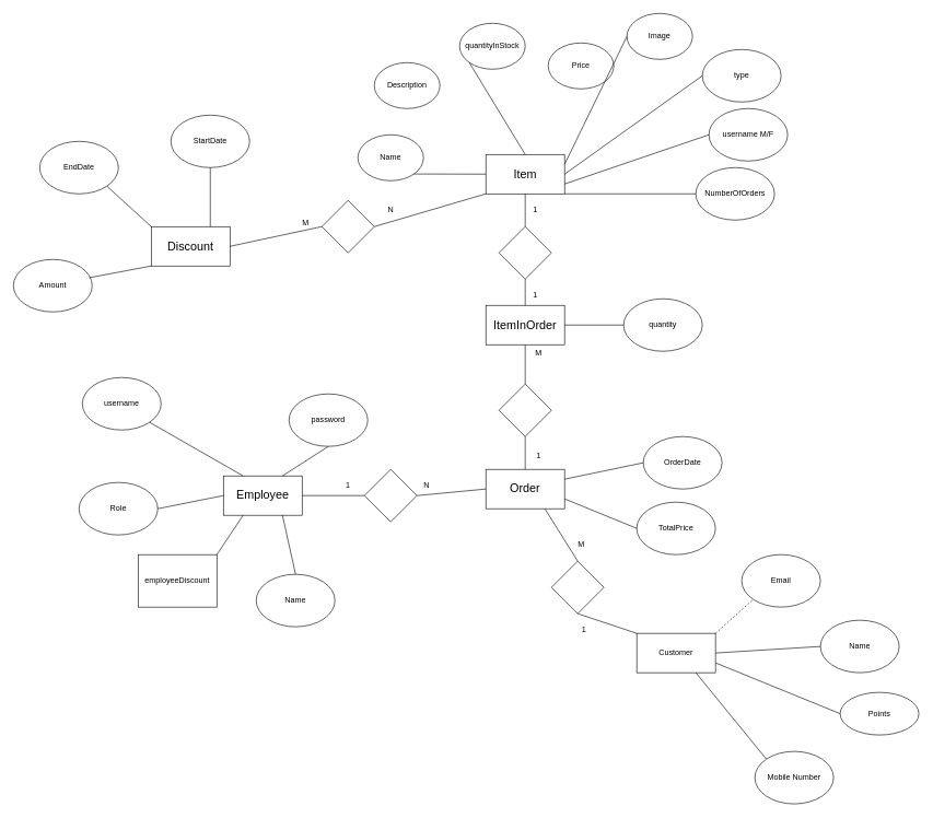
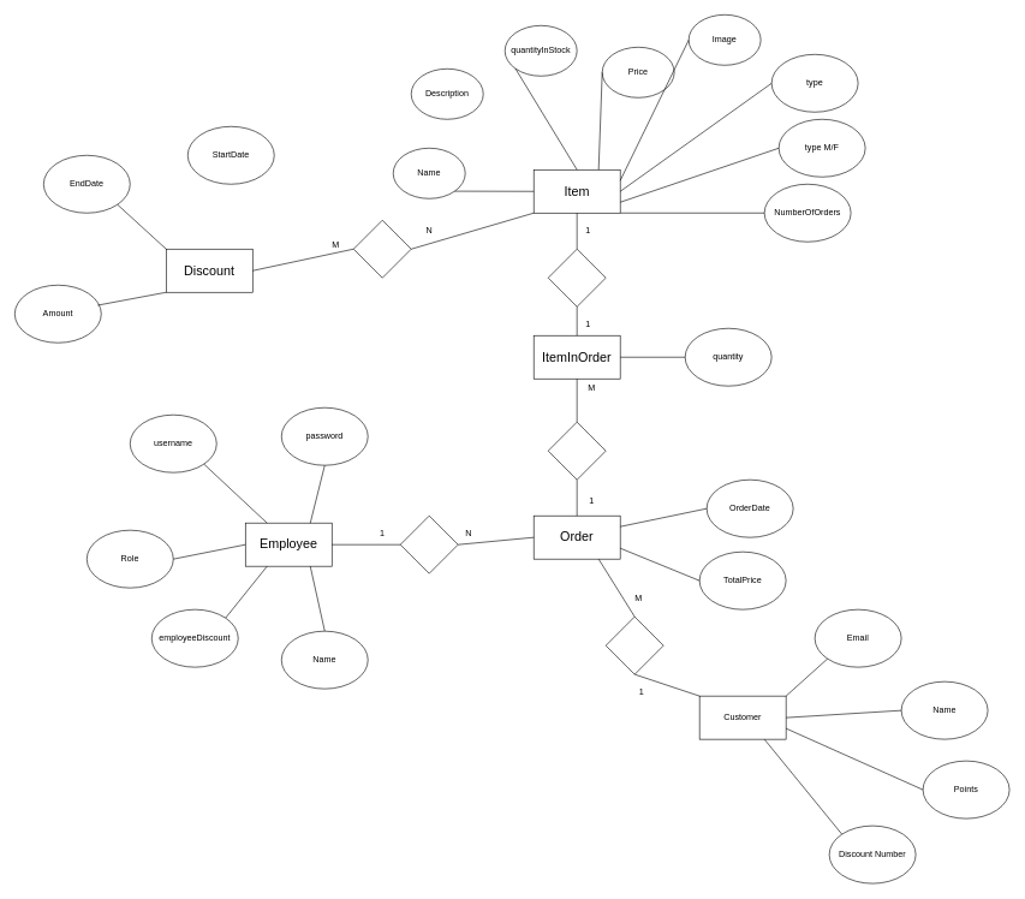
  <mxCell id="0" />
  <mxCell id="1" parent="0" />
  <mxCell id="2" value="&lt;font style=&quot;font-size: 18px;&quot;&gt;Item&lt;/font&gt;" style="rounded=0;whiteSpace=wrap;html=1;" vertex="1" parent="1"><mxGeometry x="740" y="235" width="120" height="60" as="geometry" /></mxCell>
  <mxCell id="3" value="Name" style="ellipse;whiteSpace=wrap;html=1;" vertex="1" parent="1"><mxGeometry x="545" y="205" width="100" height="70" as="geometry" /></mxCell>
  <mxCell id="4" value="Description" style="ellipse;whiteSpace=wrap;html=1;" vertex="1" parent="1"><mxGeometry x="570" y="95" width="100" height="70" as="geometry" /></mxCell>
  <mxCell id="5" value="quantityInStock" style="ellipse;whiteSpace=wrap;html=1;" vertex="1" parent="1"><mxGeometry x="700" y="35" width="100" height="70" as="geometry" /></mxCell>
  <mxCell id="6" value="Price" style="ellipse;whiteSpace=wrap;html=1;" vertex="1" parent="1"><mxGeometry x="835" y="65" width="100" height="70" as="geometry" /></mxCell>
  <mxCell id="7" value="Image" style="ellipse;whiteSpace=wrap;html=1;" vertex="1" parent="1"><mxGeometry x="955" y="20" width="100" height="70" as="geometry" /></mxCell>
  <mxCell id="8" value="" style="endArrow=none;html=1;rounded=0;exitX=1;exitY=1;exitDx=0;exitDy=0;entryX=0;entryY=0.5;entryDx=0;entryDy=0;" edge="1" parent="1" source="3" target="2"><mxGeometry width="50" height="50" relative="1" as="geometry"><mxPoint x="800" y="345" as="sourcePoint" /><mxPoint x="850" y="295" as="targetPoint" /></mxGeometry></mxCell>
  <mxCell id="9" value="" style="endArrow=none;html=1;rounded=0;exitX=0.5;exitY=0;exitDx=0;exitDy=0;entryX=0;entryY=1;entryDx=0;entryDy=0;" edge="1" parent="1" source="2" target="5"><mxGeometry width="50" height="50" relative="1" as="geometry"><mxPoint x="675" y="225" as="sourcePoint" /><mxPoint x="760" y="285" as="targetPoint" /></mxGeometry></mxCell>
+ <mxCell id="10" value="" style="endArrow=none;html=1;rounded=0;exitX=0.75;exitY=0;exitDx=0;exitDy=0;entryX=0;entryY=0.5;entryDx=0;entryDy=0;" edge="1" parent="1" source="2" target="6"><mxGeometry width="50" height="50" relative="1" as="geometry"><mxPoint x="685" y="235" as="sourcePoint" /><mxPoint x="770" y="295" as="targetPoint" /></mxGeometry></mxCell>
  <mxCell id="11" value="" style="endArrow=none;html=1;rounded=0;exitX=1;exitY=0.25;exitDx=0;exitDy=0;entryX=0;entryY=0.5;entryDx=0;entryDy=0;" edge="1" parent="1" source="2" target="7"><mxGeometry width="50" height="50" relative="1" as="geometry"><mxPoint x="695" y="245" as="sourcePoint" /><mxPoint x="780" y="305" as="targetPoint" /></mxGeometry></mxCell>
  <mxCell id="12" value="&lt;span style=&quot;font-size: 18px;&quot;&gt;Order&lt;/span&gt;" style="rounded=0;whiteSpace=wrap;html=1;" vertex="1" parent="1"><mxGeometry x="740" y="715" width="120" height="60" as="geometry" /></mxCell>
  <mxCell id="13" value="TotalPrice" style="ellipse;whiteSpace=wrap;html=1;" vertex="1" parent="1"><mxGeometry x="970" y="765" width="120" height="80" as="geometry" /></mxCell>
  <mxCell id="14" value="&lt;font style=&quot;font-size: 18px;&quot;&gt;ItemInOrder&lt;/font&gt;" style="rounded=0;whiteSpace=wrap;html=1;" vertex="1" parent="1"><mxGeometry x="740" y="465" width="120" height="60" as="geometry" /></mxCell>
  <mxCell id="15" value="" style="endArrow=none;html=1;rounded=0;entryX=0;entryY=0.5;entryDx=0;entryDy=0;exitX=1;exitY=0.75;exitDx=0;exitDy=0;" edge="1" parent="1" source="12" target="13"><mxGeometry width="50" height="50" relative="1" as="geometry"><mxPoint x="770" y="615" as="sourcePoint" /><mxPoint x="820" y="565" as="targetPoint" /></mxGeometry></mxCell>
  <mxCell id="16" value="" style="rhombus;whiteSpace=wrap;html=1;" vertex="1" parent="1"><mxGeometry x="760" y="585" width="80" height="80" as="geometry" /></mxCell>
  <mxCell id="17" value="" style="rhombus;whiteSpace=wrap;html=1;" vertex="1" parent="1"><mxGeometry x="760" y="345" width="80" height="80" as="geometry" /></mxCell>
  <mxCell id="18" value="" style="endArrow=none;html=1;rounded=0;entryX=0.5;entryY=1;entryDx=0;entryDy=0;exitX=0.5;exitY=0;exitDx=0;exitDy=0;" edge="1" parent="1" source="17" target="2"><mxGeometry width="50" height="50" relative="1" as="geometry"><mxPoint x="770" y="425" as="sourcePoint" /><mxPoint x="820" y="375" as="targetPoint" /></mxGeometry></mxCell>
  <mxCell id="19" value="" style="endArrow=none;html=1;rounded=0;entryX=0.5;entryY=1;entryDx=0;entryDy=0;exitX=0.5;exitY=0;exitDx=0;exitDy=0;" edge="1" parent="1" source="14" target="17"><mxGeometry width="50" height="50" relative="1" as="geometry"><mxPoint x="770" y="425" as="sourcePoint" /><mxPoint x="820" y="375" as="targetPoint" /></mxGeometry></mxCell>
  <mxCell id="20" value="" style="endArrow=none;html=1;rounded=0;entryX=0.5;entryY=1;entryDx=0;entryDy=0;" edge="1" parent="1" source="16" target="14"><mxGeometry width="50" height="50" relative="1" as="geometry"><mxPoint x="770" y="655" as="sourcePoint" /><mxPoint x="820" y="605" as="targetPoint" /></mxGeometry></mxCell>
  <mxCell id="21" value="" style="endArrow=none;html=1;rounded=0;entryX=0.5;entryY=1;entryDx=0;entryDy=0;exitX=0.5;exitY=0;exitDx=0;exitDy=0;" edge="1" parent="1" source="12" target="16"><mxGeometry width="50" height="50" relative="1" as="geometry"><mxPoint x="770" y="655" as="sourcePoint" /><mxPoint x="820" y="605" as="targetPoint" /></mxGeometry></mxCell>
  <mxCell id="22" value="1" style="text;html=1;align=center;verticalAlign=middle;resizable=0;points=[];autosize=1;strokeColor=none;fillColor=none;" vertex="1" parent="1"><mxGeometry x="800" y="305" width="30" height="30" as="geometry" /></mxCell>
  <mxCell id="23" value="1" style="text;html=1;align=center;verticalAlign=middle;resizable=0;points=[];autosize=1;strokeColor=none;fillColor=none;" vertex="1" parent="1"><mxGeometry x="800" y="435" width="30" height="30" as="geometry" /></mxCell>
  <mxCell id="24" value="M" style="text;html=1;align=center;verticalAlign=middle;resizable=0;points=[];autosize=1;strokeColor=none;fillColor=none;" vertex="1" parent="1"><mxGeometry x="805" y="523" width="30" height="30" as="geometry" /></mxCell>
  <mxCell id="25" value="1" style="text;html=1;align=center;verticalAlign=middle;resizable=0;points=[];autosize=1;strokeColor=none;fillColor=none;" vertex="1" parent="1"><mxGeometry x="805" y="680" width="30" height="30" as="geometry" /></mxCell>
  <mxCell id="26" value="quantity" style="ellipse;whiteSpace=wrap;html=1;" vertex="1" parent="1"><mxGeometry x="950" y="455" width="120" height="80" as="geometry" /></mxCell>
  <mxCell id="27" value="" style="endArrow=none;html=1;rounded=0;entryX=0;entryY=0.5;entryDx=0;entryDy=0;exitX=1;exitY=0.5;exitDx=0;exitDy=0;" edge="1" parent="1" source="14" target="26"><mxGeometry width="50" height="50" relative="1" as="geometry"><mxPoint x="770" y="655" as="sourcePoint" /><mxPoint x="820" y="605" as="targetPoint" /></mxGeometry></mxCell>
  <mxCell id="28" value="&lt;font style=&quot;font-size: 18px;&quot;&gt;Discount&lt;/font&gt;" style="rounded=0;whiteSpace=wrap;html=1;" vertex="1" parent="1"><mxGeometry x="230" y="345" width="120" height="60" as="geometry" /></mxCell>
  <mxCell id="29" value="" style="rhombus;whiteSpace=wrap;html=1;" vertex="1" parent="1"><mxGeometry x="490" y="305" width="80" height="80" as="geometry" /></mxCell>
  <mxCell id="30" value="" style="endArrow=none;html=1;rounded=0;exitX=1;exitY=0.5;exitDx=0;exitDy=0;entryX=0;entryY=0.5;entryDx=0;entryDy=0;" edge="1" parent="1" source="28" target="29"><mxGeometry width="50" height="50" relative="1" as="geometry"><mxPoint x="580" y="415" as="sourcePoint" /><mxPoint x="630" y="365" as="targetPoint" /></mxGeometry></mxCell>
  <mxCell id="31" value="" style="endArrow=none;html=1;rounded=0;entryX=0;entryY=1;entryDx=0;entryDy=0;exitX=1;exitY=0.5;exitDx=0;exitDy=0;" edge="1" parent="1" source="29" target="2"><mxGeometry width="50" height="50" relative="1" as="geometry"><mxPoint x="580" y="415" as="sourcePoint" /><mxPoint x="630" y="365" as="targetPoint" /></mxGeometry></mxCell>
  <mxCell id="32" value="StartDate" style="ellipse;whiteSpace=wrap;html=1;" vertex="1" parent="1"><mxGeometry x="260" y="175" width="120" height="80" as="geometry" /></mxCell>
  <mxCell id="33" value="EndDate" style="ellipse;whiteSpace=wrap;html=1;" vertex="1" parent="1"><mxGeometry x="60" y="215" width="120" height="80" as="geometry" /></mxCell>
- <mxCell id="34" value="" style="endArrow=none;html=1;rounded=0;entryX=0.5;entryY=1;entryDx=0;entryDy=0;exitX=0.75;exitY=0;exitDx=0;exitDy=0;" edge="1" parent="1" source="28" target="32"><mxGeometry width="50" height="50" relative="1" as="geometry"><mxPoint x="580" y="415" as="sourcePoint" /><mxPoint x="630" y="365" as="targetPoint" /></mxGeometry></mxCell>
  <mxCell id="35" value="" style="endArrow=none;html=1;rounded=0;entryX=1;entryY=1;entryDx=0;entryDy=0;exitX=0;exitY=0;exitDx=0;exitDy=0;" edge="1" parent="1" source="28" target="33"><mxGeometry width="50" height="50" relative="1" as="geometry"><mxPoint x="580" y="415" as="sourcePoint" /><mxPoint x="630" y="365" as="targetPoint" /></mxGeometry></mxCell>
  <mxCell id="36" value="M" style="text;html=1;align=center;verticalAlign=middle;resizable=0;points=[];autosize=1;strokeColor=none;fillColor=none;" vertex="1" parent="1"><mxGeometry x="450" y="325" width="30" height="30" as="geometry" /></mxCell>
  <mxCell id="37" value="N" style="text;html=1;align=center;verticalAlign=middle;resizable=0;points=[];autosize=1;strokeColor=none;fillColor=none;" vertex="1" parent="1"><mxGeometry x="580" y="305" width="30" height="30" as="geometry" /></mxCell>
  <mxCell id="38" value="type" style="ellipse;whiteSpace=wrap;html=1;" vertex="1" parent="1"><mxGeometry x="1070" y="75" width="120" height="80" as="geometry" /></mxCell>
  <mxCell id="39" value="" style="endArrow=none;html=1;rounded=0;entryX=0;entryY=0.5;entryDx=0;entryDy=0;exitX=1;exitY=0.5;exitDx=0;exitDy=0;" edge="1" parent="1" source="2" target="38"><mxGeometry width="50" height="50" relative="1" as="geometry"><mxPoint x="810" y="505" as="sourcePoint" /><mxPoint x="860" y="455" as="targetPoint" /></mxGeometry></mxCell>
- <mxCell id="40" value="username M/F" style="ellipse;whiteSpace=wrap;html=1;" vertex="1" parent="1"><mxGeometry x="1080" y="165" width="120" height="80" as="geometry" /></mxCell>
+ <mxCell id="40" value="type M/F" style="ellipse;whiteSpace=wrap;html=1;" vertex="1" parent="1"><mxGeometry x="1080" y="165" width="120" height="80" as="geometry" /></mxCell>
  <mxCell id="41" value="" style="endArrow=none;html=1;rounded=0;entryX=0;entryY=0.5;entryDx=0;entryDy=0;exitX=1;exitY=0.75;exitDx=0;exitDy=0;" edge="1" parent="1" source="2" target="40"><mxGeometry width="50" height="50" relative="1" as="geometry"><mxPoint x="860" y="405" as="sourcePoint" /><mxPoint x="910" y="355" as="targetPoint" /></mxGeometry></mxCell>
  <mxCell id="42" value="Amount" style="ellipse;whiteSpace=wrap;html=1;" vertex="1" parent="1"><mxGeometry x="20" y="395" width="120" height="80" as="geometry" /></mxCell>
  <mxCell id="43" value="" style="endArrow=none;html=1;rounded=0;entryX=0;entryY=1;entryDx=0;entryDy=0;exitX=0.96;exitY=0.349;exitDx=0;exitDy=0;exitPerimeter=0;" edge="1" parent="1" source="42" target="28"><mxGeometry width="50" height="50" relative="1" as="geometry"><mxPoint x="390" y="505" as="sourcePoint" /><mxPoint x="440" y="455" as="targetPoint" /></mxGeometry></mxCell>
  <mxCell id="44" value="&lt;font style=&quot;font-size: 18px;&quot;&gt;Employee&lt;/font&gt;" style="rounded=0;whiteSpace=wrap;html=1;" vertex="1" parent="1"><mxGeometry x="340" y="725" width="120" height="60" as="geometry" /></mxCell>
- <mxCell id="45" value="username" style="ellipse;whiteSpace=wrap;html=1;" vertex="1" parent="1"><mxGeometry x="125" y="575" width="120" height="80" as="geometry" /></mxCell>
- <mxCell id="46" value="password" style="ellipse;whiteSpace=wrap;html=1;" vertex="1" parent="1"><mxGeometry x="440" y="600" width="120" height="80" as="geometry" /></mxCell>
+ <mxCell id="45" value="username" style="ellipse;whiteSpace=wrap;html=1;" vertex="1" parent="1"><mxGeometry x="180" y="575" width="120" height="80" as="geometry" /></mxCell>
+ <mxCell id="46" value="password" style="ellipse;whiteSpace=wrap;html=1;" vertex="1" parent="1"><mxGeometry x="390" y="565" width="120" height="80" as="geometry" /></mxCell>
  <mxCell id="47" value="Role" style="ellipse;whiteSpace=wrap;html=1;" vertex="1" parent="1"><mxGeometry x="120" y="735" width="120" height="80" as="geometry" /></mxCell>
- <mxCell id="48" value="employeeDiscount" style="whiteSpace=wrap;html=1;rounded=0;" vertex="1" parent="1"><mxGeometry x="210" y="845" width="120" height="80" as="geometry" /></mxCell>
+ <mxCell id="48" value="employeeDiscount" style="ellipse;whiteSpace=wrap;html=1;" vertex="1" parent="1"><mxGeometry x="210" y="845" width="120" height="80" as="geometry" /></mxCell>
  <mxCell id="49" value="" style="endArrow=none;html=1;rounded=0;entryX=0.5;entryY=1;entryDx=0;entryDy=0;exitX=0.75;exitY=0;exitDx=0;exitDy=0;" edge="1" parent="1" source="44" target="46"><mxGeometry width="50" height="50" relative="1" as="geometry"><mxPoint x="640" y="865" as="sourcePoint" /><mxPoint x="690" y="815" as="targetPoint" /></mxGeometry></mxCell>
  <mxCell id="50" value="" style="endArrow=none;html=1;rounded=0;entryX=1;entryY=1;entryDx=0;entryDy=0;exitX=0.25;exitY=0;exitDx=0;exitDy=0;" edge="1" parent="1" source="44" target="45"><mxGeometry width="50" height="50" relative="1" as="geometry"><mxPoint x="640" y="865" as="sourcePoint" /><mxPoint x="690" y="815" as="targetPoint" /></mxGeometry></mxCell>
  <mxCell id="51" value="" style="endArrow=none;html=1;rounded=0;exitX=1;exitY=0.5;exitDx=0;exitDy=0;entryX=0;entryY=0.5;entryDx=0;entryDy=0;" edge="1" parent="1" source="47" target="44"><mxGeometry width="50" height="50" relative="1" as="geometry"><mxPoint x="640" y="865" as="sourcePoint" /><mxPoint x="690" y="815" as="targetPoint" /></mxGeometry></mxCell>
  <mxCell id="52" value="" style="endArrow=none;html=1;rounded=0;exitX=1;exitY=0;exitDx=0;exitDy=0;entryX=0.25;entryY=1;entryDx=0;entryDy=0;" edge="1" parent="1" source="48" target="44"><mxGeometry width="50" height="50" relative="1" as="geometry"><mxPoint x="640" y="865" as="sourcePoint" /><mxPoint x="690" y="815" as="targetPoint" /></mxGeometry></mxCell>
  <mxCell id="53" value="Name" style="ellipse;whiteSpace=wrap;html=1;" vertex="1" parent="1"><mxGeometry x="390" y="875" width="120" height="80" as="geometry" /></mxCell>
  <mxCell id="54" value="" style="endArrow=none;html=1;rounded=0;entryX=0.75;entryY=1;entryDx=0;entryDy=0;exitX=0.5;exitY=0;exitDx=0;exitDy=0;" edge="1" parent="1" source="53" target="44"><mxGeometry width="50" height="50" relative="1" as="geometry"><mxPoint x="640" y="865" as="sourcePoint" /><mxPoint x="690" y="815" as="targetPoint" /></mxGeometry></mxCell>
  <mxCell id="55" value="" style="rhombus;whiteSpace=wrap;html=1;" vertex="1" parent="1"><mxGeometry x="555" y="715" width="80" height="80" as="geometry" /></mxCell>
  <mxCell id="56" value="" style="endArrow=none;html=1;rounded=0;entryX=0;entryY=0.5;entryDx=0;entryDy=0;exitX=1;exitY=0.5;exitDx=0;exitDy=0;" edge="1" parent="1" source="55" target="12"><mxGeometry width="50" height="50" relative="1" as="geometry"><mxPoint x="640" y="705" as="sourcePoint" /><mxPoint x="690" y="655" as="targetPoint" /></mxGeometry></mxCell>
  <mxCell id="57" value="" style="endArrow=none;html=1;rounded=0;exitX=1;exitY=0.5;exitDx=0;exitDy=0;entryX=0;entryY=0.5;entryDx=0;entryDy=0;" edge="1" parent="1" source="44" target="55"><mxGeometry width="50" height="50" relative="1" as="geometry"><mxPoint x="640" y="705" as="sourcePoint" /><mxPoint x="690" y="655" as="targetPoint" /></mxGeometry></mxCell>
  <mxCell id="58" value="N" style="text;html=1;align=center;verticalAlign=middle;whiteSpace=wrap;rounded=0;" vertex="1" parent="1"><mxGeometry x="620" y="725" width="60" height="30" as="geometry" /></mxCell>
  <mxCell id="59" value="1" style="text;html=1;align=center;verticalAlign=middle;whiteSpace=wrap;rounded=0;" vertex="1" parent="1"><mxGeometry x="500" y="725" width="60" height="30" as="geometry" /></mxCell>
  <mxCell id="60" value="Customer" style="rounded=0;whiteSpace=wrap;html=1;" vertex="1" parent="1"><mxGeometry x="970" y="965" width="120" height="60" as="geometry" /></mxCell>
  <mxCell id="61" value="Email" style="ellipse;whiteSpace=wrap;html=1;" vertex="1" parent="1"><mxGeometry x="1130" y="845" width="120" height="80" as="geometry" /></mxCell>
- <mxCell id="62" value="Mobile Number" style="ellipse;whiteSpace=wrap;html=1;" vertex="1" parent="1"><mxGeometry x="1150" y="1145" width="120" height="80" as="geometry" /></mxCell>
- <mxCell id="63" value="Points" style="ellipse;whiteSpace=wrap;html=1;" vertex="1" parent="1"><mxGeometry x="1280" y="1055" width="120" height="65" as="geometry" /></mxCell>
+ <mxCell id="62" value="Discount Number" style="ellipse;whiteSpace=wrap;html=1;" vertex="1" parent="1"><mxGeometry x="1150" y="1145" width="120" height="80" as="geometry" /></mxCell>
+ <mxCell id="63" value="Points" style="ellipse;whiteSpace=wrap;html=1;" vertex="1" parent="1"><mxGeometry x="1280" y="1055" width="120" height="80" as="geometry" /></mxCell>
  <mxCell id="64" value="Name" style="ellipse;whiteSpace=wrap;html=1;" vertex="1" parent="1"><mxGeometry x="1250" y="945" width="120" height="80" as="geometry" /></mxCell>
- <mxCell id="65" value="" style="endArrow=none;html=1;rounded=0;entryX=0;entryY=1;entryDx=0;entryDy=0;exitX=1;exitY=0;exitDx=0;exitDy=0;dashed=1;" edge="1" parent="1" source="60" target="61"><mxGeometry width="50" height="50" relative="1" as="geometry"><mxPoint x="880" y="955" as="sourcePoint" /><mxPoint x="930" y="905" as="targetPoint" /></mxGeometry></mxCell>
+ <mxCell id="65" value="" style="endArrow=none;html=1;rounded=0;entryX=0;entryY=1;entryDx=0;entryDy=0;exitX=1;exitY=0;exitDx=0;exitDy=0;" edge="1" parent="1" source="60" target="61"><mxGeometry width="50" height="50" relative="1" as="geometry"><mxPoint x="880" y="955" as="sourcePoint" /><mxPoint x="930" y="905" as="targetPoint" /></mxGeometry></mxCell>
  <mxCell id="66" value="" style="endArrow=none;html=1;rounded=0;entryX=0;entryY=0.5;entryDx=0;entryDy=0;exitX=1;exitY=0.5;exitDx=0;exitDy=0;" edge="1" parent="1" source="60" target="64"><mxGeometry width="50" height="50" relative="1" as="geometry"><mxPoint x="880" y="955" as="sourcePoint" /><mxPoint x="930" y="905" as="targetPoint" /></mxGeometry></mxCell>
  <mxCell id="67" value="" style="endArrow=none;html=1;rounded=0;entryX=0;entryY=0.5;entryDx=0;entryDy=0;exitX=1;exitY=0.75;exitDx=0;exitDy=0;" edge="1" parent="1" source="60" target="63"><mxGeometry width="50" height="50" relative="1" as="geometry"><mxPoint x="880" y="955" as="sourcePoint" /><mxPoint x="930" y="905" as="targetPoint" /></mxGeometry></mxCell>
  <mxCell id="68" value="" style="endArrow=none;html=1;rounded=0;entryX=0;entryY=0;entryDx=0;entryDy=0;exitX=0.75;exitY=1;exitDx=0;exitDy=0;" edge="1" parent="1" source="60" target="62"><mxGeometry width="50" height="50" relative="1" as="geometry"><mxPoint x="880" y="955" as="sourcePoint" /><mxPoint x="930" y="905" as="targetPoint" /></mxGeometry></mxCell>
  <mxCell id="69" value="" style="rhombus;whiteSpace=wrap;html=1;" vertex="1" parent="1"><mxGeometry x="840" y="855" width="80" height="80" as="geometry" /></mxCell>
  <mxCell id="70" value="" style="endArrow=none;html=1;rounded=0;entryX=0.75;entryY=1;entryDx=0;entryDy=0;exitX=0.5;exitY=0;exitDx=0;exitDy=0;" edge="1" parent="1" source="69" target="12"><mxGeometry width="50" height="50" relative="1" as="geometry"><mxPoint x="880" y="955" as="sourcePoint" /><mxPoint x="930" y="905" as="targetPoint" /></mxGeometry></mxCell>
  <mxCell id="71" value="" style="endArrow=none;html=1;rounded=0;entryX=0.5;entryY=1;entryDx=0;entryDy=0;exitX=0;exitY=0;exitDx=0;exitDy=0;" edge="1" parent="1" source="60" target="69"><mxGeometry width="50" height="50" relative="1" as="geometry"><mxPoint x="880" y="955" as="sourcePoint" /><mxPoint x="930" y="905" as="targetPoint" /></mxGeometry></mxCell>
  <mxCell id="72" value="M" style="text;html=1;align=center;verticalAlign=middle;resizable=0;points=[];autosize=1;strokeColor=none;fillColor=none;" vertex="1" parent="1"><mxGeometry x="870" y="815" width="30" height="30" as="geometry" /></mxCell>
  <mxCell id="73" value="1" style="text;html=1;align=center;verticalAlign=middle;whiteSpace=wrap;rounded=0;" vertex="1" parent="1"><mxGeometry x="860" y="945" width="60" height="30" as="geometry" /></mxCell>
  <mxCell id="74" value="OrderDate" style="ellipse;whiteSpace=wrap;html=1;" vertex="1" parent="1"><mxGeometry x="980" y="665" width="120" height="80" as="geometry" /></mxCell>
  <mxCell id="75" value="" style="endArrow=none;html=1;rounded=0;entryX=0;entryY=0.5;entryDx=0;entryDy=0;exitX=1;exitY=0.25;exitDx=0;exitDy=0;" edge="1" parent="1" source="12" target="74"><mxGeometry width="50" height="50" relative="1" as="geometry"><mxPoint x="780" y="735" as="sourcePoint" /><mxPoint x="830" y="685" as="targetPoint" /></mxGeometry></mxCell>
  <mxCell id="76" value="NumberOfOrders" style="ellipse;whiteSpace=wrap;html=1;" vertex="1" parent="1"><mxGeometry x="1060" y="255" width="120" height="80" as="geometry" /></mxCell>
  <mxCell id="77" value="" style="endArrow=none;html=1;rounded=0;entryX=0;entryY=0.5;entryDx=0;entryDy=0;exitX=1;exitY=1;exitDx=0;exitDy=0;" edge="1" parent="1" source="2" target="76"><mxGeometry width="50" height="50" relative="1" as="geometry"><mxPoint x="780" y="535" as="sourcePoint" /><mxPoint x="830" y="485" as="targetPoint" /></mxGeometry></mxCell>
